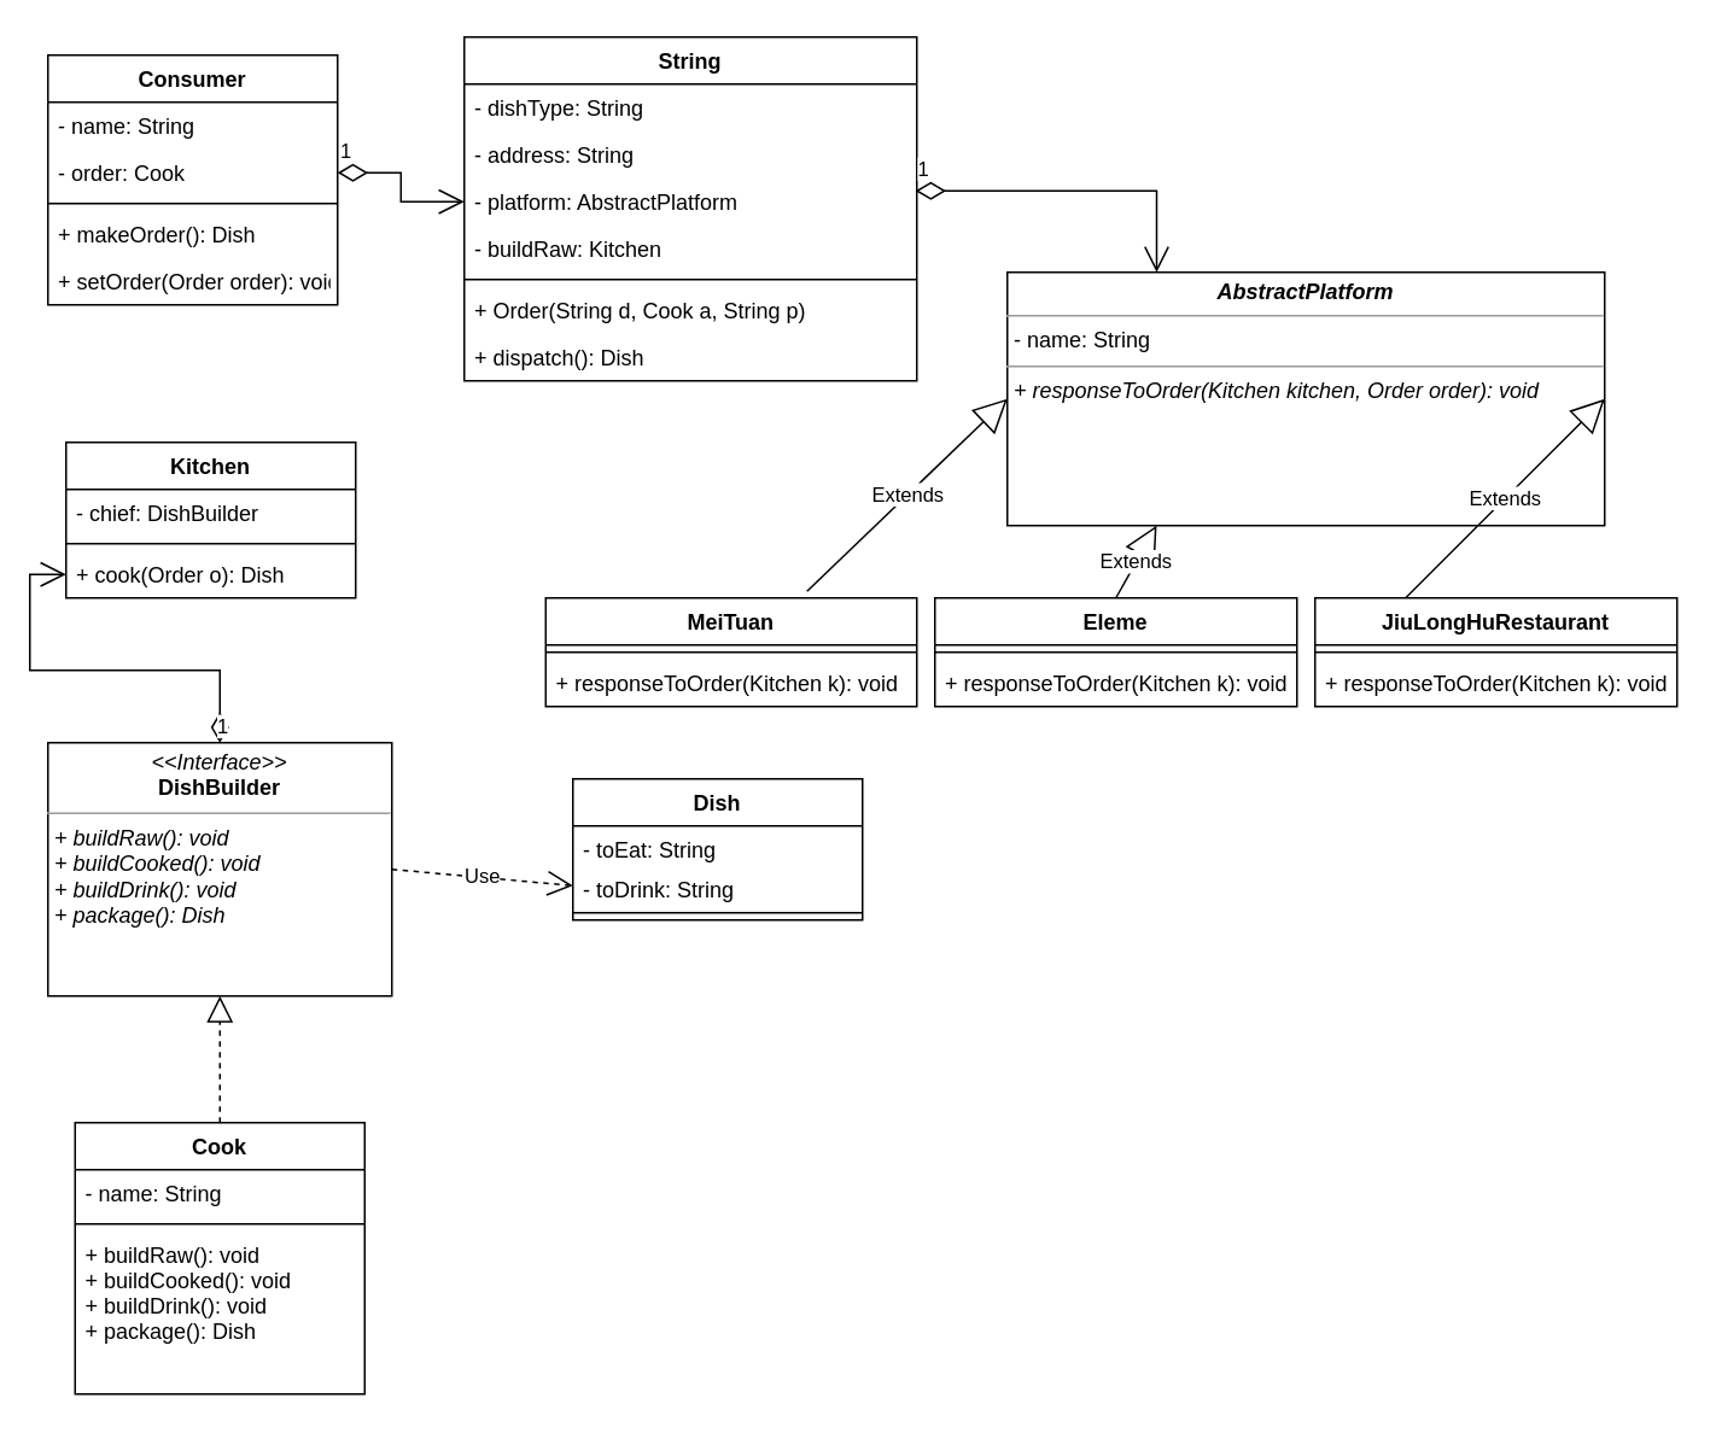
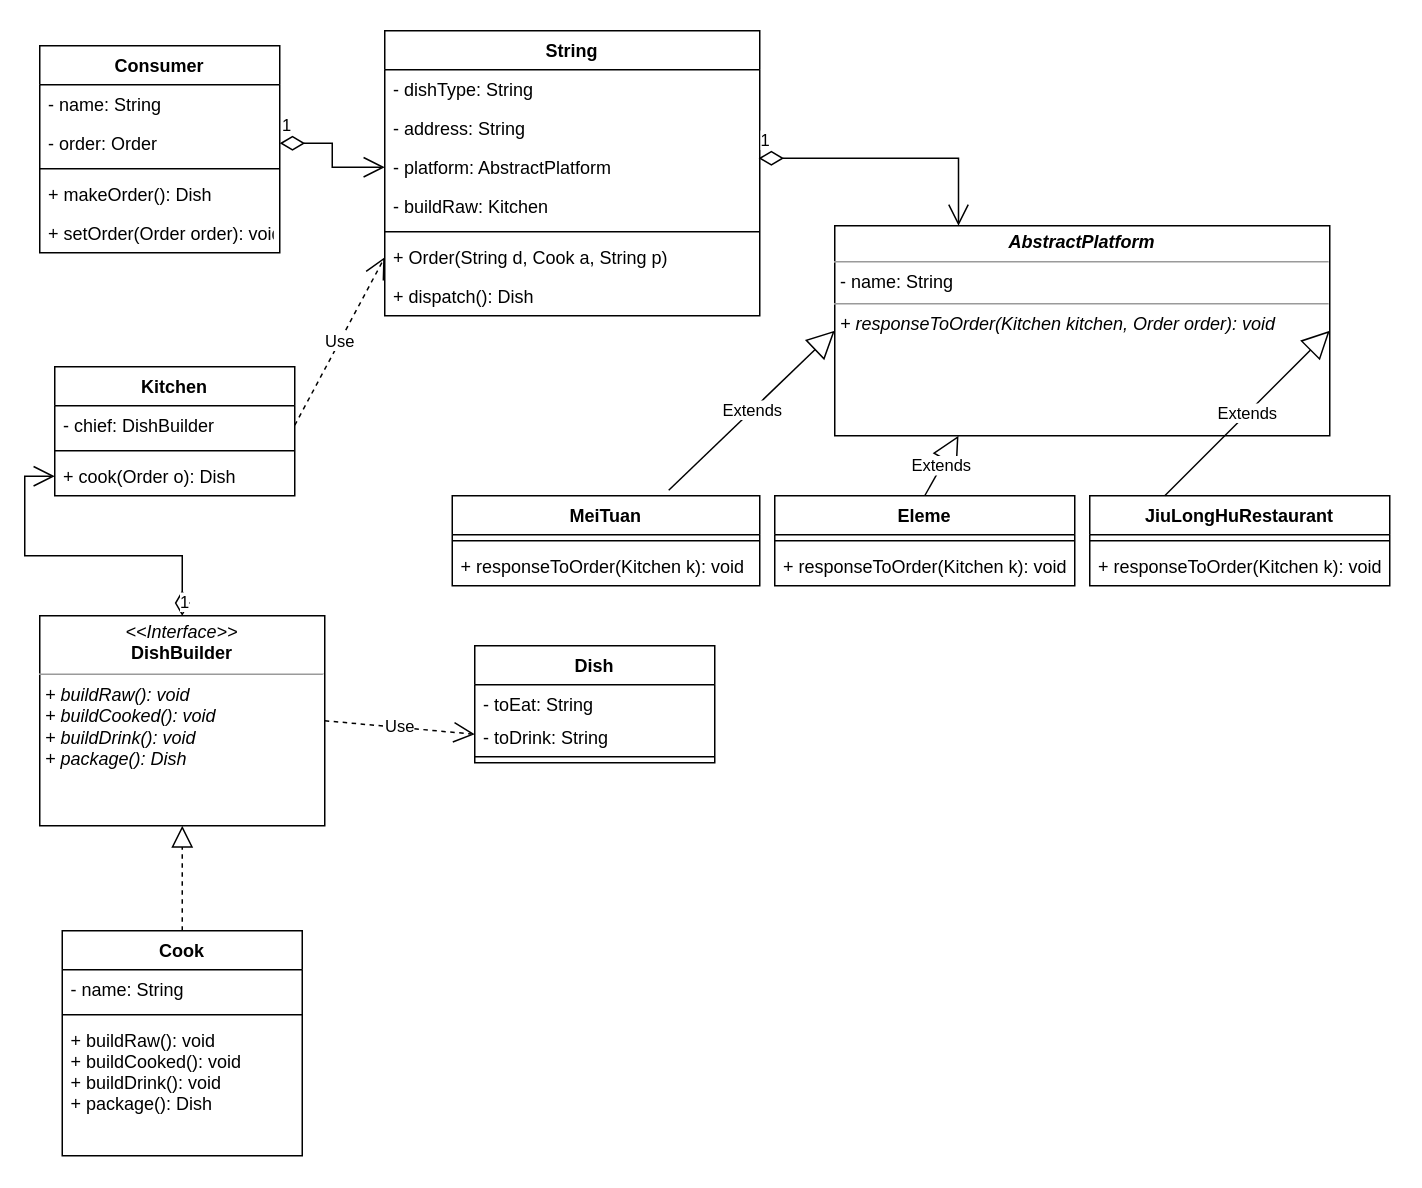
  <mxCell id="0" />
  <mxCell id="1" parent="0" />
  <mxCell id="2" value="Cook" style="swimlane;fontStyle=1;align=center;verticalAlign=top;childLayout=stackLayout;horizontal=1;startSize=26;horizontalStack=0;resizeParent=1;resizeParentMax=0;resizeLast=0;collapsible=1;marginBottom=0;" vertex="1" parent="1"><mxGeometry x="35" y="620" width="160" height="150" as="geometry" /></mxCell>
  <mxCell id="3" value="- name: String" style="text;strokeColor=none;fillColor=none;align=left;verticalAlign=top;spacingLeft=4;spacingRight=4;overflow=hidden;rotatable=0;points=[[0,0.5],[1,0.5]];portConstraint=eastwest;" vertex="1" parent="2"><mxGeometry y="26" width="160" height="26" as="geometry" /></mxCell>
  <mxCell id="4" value="" style="line;strokeWidth=1;fillColor=none;align=left;verticalAlign=middle;spacingTop=-1;spacingLeft=3;spacingRight=3;rotatable=0;labelPosition=right;points=[];portConstraint=eastwest;strokeColor=inherit;" vertex="1" parent="2"><mxGeometry y="52" width="160" height="8" as="geometry" /></mxCell>
  <mxCell id="5" value="+ buildRaw(): void&#10;+ buildCooked(): void&#10;+ buildDrink(): void&#10;+ package(): Dish" style="text;strokeColor=none;fillColor=none;align=left;verticalAlign=top;spacingLeft=4;spacingRight=4;overflow=hidden;rotatable=0;points=[[0,0.5],[1,0.5]];portConstraint=eastwest;" vertex="1" parent="2"><mxGeometry y="60" width="160" height="90" as="geometry" /></mxCell>
  <mxCell id="6" value="&lt;p style=&quot;margin:0px;margin-top:4px;text-align:center;&quot;&gt;&lt;i&gt;&amp;lt;&amp;lt;Interface&amp;gt;&amp;gt;&lt;/i&gt;&lt;br&gt;&lt;b&gt;DishBuilder&lt;/b&gt;&lt;/p&gt;&lt;hr size=&quot;1&quot;&gt;&lt;p style=&quot;margin:0px;margin-left:4px;&quot;&gt;&lt;i&gt;&lt;span style=&quot;background-color: initial;&quot;&gt;+ buildRaw(): void&lt;/span&gt;&lt;br&gt;&lt;/i&gt;&lt;/p&gt;&lt;p style=&quot;margin:0px;margin-left:4px;&quot;&gt;&lt;i&gt;+ buildCooked(): void&lt;span style=&quot;background-color: initial;&quot;&gt;&lt;br&gt;&lt;/span&gt;&lt;/i&gt;&lt;/p&gt;&lt;p style=&quot;margin:0px;margin-left:4px;&quot;&gt;&lt;i&gt;+ buildDrink(): void&lt;br&gt;&lt;/i&gt;&lt;/p&gt;&lt;p style=&quot;margin:0px;margin-left:4px;&quot;&gt;&lt;i&gt;+ package(): Dish&lt;/i&gt;&lt;br&gt;&lt;/p&gt;" style="verticalAlign=top;align=left;overflow=fill;fontSize=12;fontFamily=Helvetica;html=1;" vertex="1" parent="1"><mxGeometry x="20" y="410" width="190" height="140" as="geometry" /></mxCell>
  <mxCell id="7" value="Kitchen" style="swimlane;fontStyle=1;align=center;verticalAlign=top;childLayout=stackLayout;horizontal=1;startSize=26;horizontalStack=0;resizeParent=1;resizeParentMax=0;resizeLast=0;collapsible=1;marginBottom=0;" vertex="1" parent="1"><mxGeometry x="30" y="244" width="160" height="86" as="geometry" /></mxCell>
  <mxCell id="8" value="- chief: DishBuilder" style="text;strokeColor=none;fillColor=none;align=left;verticalAlign=top;spacingLeft=4;spacingRight=4;overflow=hidden;rotatable=0;points=[[0,0.5],[1,0.5]];portConstraint=eastwest;" vertex="1" parent="7"><mxGeometry y="26" width="160" height="26" as="geometry" /></mxCell>
  <mxCell id="9" value="" style="line;strokeWidth=1;fillColor=none;align=left;verticalAlign=middle;spacingTop=-1;spacingLeft=3;spacingRight=3;rotatable=0;labelPosition=right;points=[];portConstraint=eastwest;strokeColor=inherit;" vertex="1" parent="7"><mxGeometry y="52" width="160" height="8" as="geometry" /></mxCell>
  <mxCell id="10" value="+ cook(Order o): Dish" style="text;strokeColor=none;fillColor=none;align=left;verticalAlign=top;spacingLeft=4;spacingRight=4;overflow=hidden;rotatable=0;points=[[0,0.5],[1,0.5]];portConstraint=eastwest;" vertex="1" parent="7"><mxGeometry y="60" width="160" height="26" as="geometry" /></mxCell>
  <mxCell id="11" value="Consumer" style="swimlane;fontStyle=1;align=center;verticalAlign=top;childLayout=stackLayout;horizontal=1;startSize=26;horizontalStack=0;resizeParent=1;resizeParentMax=0;resizeLast=0;collapsible=1;marginBottom=0;" vertex="1" parent="1"><mxGeometry x="20" y="30" width="160" height="138" as="geometry" /></mxCell>
  <mxCell id="12" value="- name: String" style="text;strokeColor=none;fillColor=none;align=left;verticalAlign=top;spacingLeft=4;spacingRight=4;overflow=hidden;rotatable=0;points=[[0,0.5],[1,0.5]];portConstraint=eastwest;" vertex="1" parent="11"><mxGeometry y="26" width="160" height="26" as="geometry" /></mxCell>
- <mxCell id="13" value="- order: Cook" style="text;strokeColor=none;fillColor=none;align=left;verticalAlign=top;spacingLeft=4;spacingRight=4;overflow=hidden;rotatable=0;points=[[0,0.5],[1,0.5]];portConstraint=eastwest;" vertex="1" parent="11"><mxGeometry y="52" width="160" height="26" as="geometry" /></mxCell>
+ <mxCell id="13" value="- order: Order" style="text;strokeColor=none;fillColor=none;align=left;verticalAlign=top;spacingLeft=4;spacingRight=4;overflow=hidden;rotatable=0;points=[[0,0.5],[1,0.5]];portConstraint=eastwest;" vertex="1" parent="11"><mxGeometry y="52" width="160" height="26" as="geometry" /></mxCell>
  <mxCell id="14" value="" style="line;strokeWidth=1;fillColor=none;align=left;verticalAlign=middle;spacingTop=-1;spacingLeft=3;spacingRight=3;rotatable=0;labelPosition=right;points=[];portConstraint=eastwest;strokeColor=inherit;" vertex="1" parent="11"><mxGeometry y="78" width="160" height="8" as="geometry" /></mxCell>
  <mxCell id="15" value="+ makeOrder(): Dish" style="text;strokeColor=none;fillColor=none;align=left;verticalAlign=top;spacingLeft=4;spacingRight=4;overflow=hidden;rotatable=0;points=[[0,0.5],[1,0.5]];portConstraint=eastwest;" vertex="1" parent="11"><mxGeometry y="86" width="160" height="26" as="geometry" /></mxCell>
  <mxCell id="16" value="+ setOrder(Order order): void" style="text;strokeColor=none;fillColor=none;align=left;verticalAlign=top;spacingLeft=4;spacingRight=4;overflow=hidden;rotatable=0;points=[[0,0.5],[1,0.5]];portConstraint=eastwest;" vertex="1" parent="11"><mxGeometry y="112" width="160" height="26" as="geometry" /></mxCell>
  <mxCell id="17" value="String" style="swimlane;fontStyle=1;align=center;verticalAlign=top;childLayout=stackLayout;horizontal=1;startSize=26;horizontalStack=0;resizeParent=1;resizeParentMax=0;resizeLast=0;collapsible=1;marginBottom=0;" vertex="1" parent="1"><mxGeometry x="250" y="20" width="250" height="190" as="geometry" /></mxCell>
  <mxCell id="18" value="- dishType: String" style="text;strokeColor=none;fillColor=none;align=left;verticalAlign=top;spacingLeft=4;spacingRight=4;overflow=hidden;rotatable=0;points=[[0,0.5],[1,0.5]];portConstraint=eastwest;" vertex="1" parent="17"><mxGeometry y="26" width="250" height="26" as="geometry" /></mxCell>
  <mxCell id="19" value="- address: String" style="text;strokeColor=none;fillColor=none;align=left;verticalAlign=top;spacingLeft=4;spacingRight=4;overflow=hidden;rotatable=0;points=[[0,0.5],[1,0.5]];portConstraint=eastwest;" vertex="1" parent="17"><mxGeometry y="52" width="250" height="26" as="geometry" /></mxCell>
  <mxCell id="20" value="- platform: AbstractPlatform" style="text;strokeColor=none;fillColor=none;align=left;verticalAlign=top;spacingLeft=4;spacingRight=4;overflow=hidden;rotatable=0;points=[[0,0.5],[1,0.5]];portConstraint=eastwest;" vertex="1" parent="17"><mxGeometry y="78" width="250" height="26" as="geometry" /></mxCell>
  <mxCell id="21" value="- buildRaw: Kitchen" style="text;strokeColor=none;fillColor=none;align=left;verticalAlign=top;spacingLeft=4;spacingRight=4;overflow=hidden;rotatable=0;points=[[0,0.5],[1,0.5]];portConstraint=eastwest;" vertex="1" parent="17"><mxGeometry y="104" width="250" height="26" as="geometry" /></mxCell>
  <mxCell id="22" value="" style="line;strokeWidth=1;fillColor=none;align=left;verticalAlign=middle;spacingTop=-1;spacingLeft=3;spacingRight=3;rotatable=0;labelPosition=right;points=[];portConstraint=eastwest;strokeColor=inherit;" vertex="1" parent="17"><mxGeometry y="130" width="250" height="8" as="geometry" /></mxCell>
  <mxCell id="23" value="+ Order(String d, Cook a, String p)" style="text;strokeColor=none;fillColor=none;align=left;verticalAlign=top;spacingLeft=4;spacingRight=4;overflow=hidden;rotatable=0;points=[[0,0.5],[1,0.5]];portConstraint=eastwest;" vertex="1" parent="17"><mxGeometry y="138" width="250" height="26" as="geometry" /></mxCell>
  <mxCell id="24" value="+ dispatch(): Dish" style="text;strokeColor=none;fillColor=none;align=left;verticalAlign=top;spacingLeft=4;spacingRight=4;overflow=hidden;rotatable=0;points=[[0,0.5],[1,0.5]];portConstraint=eastwest;" vertex="1" parent="17"><mxGeometry y="164" width="250" height="26" as="geometry" /></mxCell>
  <mxCell id="25" value="&lt;p style=&quot;margin:0px;margin-top:4px;text-align:center;&quot;&gt;&lt;b&gt;&lt;i&gt;AbstractPlatform&lt;/i&gt;&lt;/b&gt;&lt;/p&gt;&lt;hr size=&quot;1&quot;&gt;&lt;p style=&quot;margin:0px;margin-left:4px;&quot;&gt;- name: String&lt;/p&gt;&lt;hr size=&quot;1&quot;&gt;&lt;p style=&quot;margin:0px;margin-left:4px;&quot;&gt;&lt;i&gt;+ responseToOrder(Kitchen kitchen, Order order): void&lt;/i&gt;&lt;/p&gt;" style="verticalAlign=top;align=left;overflow=fill;fontSize=12;fontFamily=Helvetica;html=1;" vertex="1" parent="1"><mxGeometry x="550" y="150" width="330" height="140" as="geometry" /></mxCell>
  <mxCell id="26" value="MeiTuan" style="swimlane;fontStyle=1;align=center;verticalAlign=top;childLayout=stackLayout;horizontal=1;startSize=26;horizontalStack=0;resizeParent=1;resizeParentMax=0;resizeLast=0;collapsible=1;marginBottom=0;" vertex="1" parent="1"><mxGeometry x="295" y="330" width="205" height="60" as="geometry" /></mxCell>
  <mxCell id="27" value="" style="line;strokeWidth=1;fillColor=none;align=left;verticalAlign=middle;spacingTop=-1;spacingLeft=3;spacingRight=3;rotatable=0;labelPosition=right;points=[];portConstraint=eastwest;strokeColor=inherit;" vertex="1" parent="26"><mxGeometry y="26" width="205" height="8" as="geometry" /></mxCell>
  <mxCell id="28" value="+ responseToOrder(Kitchen k): void" style="text;strokeColor=none;fillColor=none;align=left;verticalAlign=top;spacingLeft=4;spacingRight=4;overflow=hidden;rotatable=0;points=[[0,0.5],[1,0.5]];portConstraint=eastwest;fontStyle=0" vertex="1" parent="26"><mxGeometry y="34" width="205" height="26" as="geometry" /></mxCell>
  <mxCell id="29" value="Eleme" style="swimlane;fontStyle=1;align=center;verticalAlign=top;childLayout=stackLayout;horizontal=1;startSize=26;horizontalStack=0;resizeParent=1;resizeParentMax=0;resizeLast=0;collapsible=1;marginBottom=0;" vertex="1" parent="1"><mxGeometry x="510" y="330" width="200" height="60" as="geometry" /></mxCell>
  <mxCell id="30" value="" style="line;strokeWidth=1;fillColor=none;align=left;verticalAlign=middle;spacingTop=-1;spacingLeft=3;spacingRight=3;rotatable=0;labelPosition=right;points=[];portConstraint=eastwest;strokeColor=inherit;" vertex="1" parent="29"><mxGeometry y="26" width="200" height="8" as="geometry" /></mxCell>
  <mxCell id="31" value="+ responseToOrder(Kitchen k): void" style="text;strokeColor=none;fillColor=none;align=left;verticalAlign=top;spacingLeft=4;spacingRight=4;overflow=hidden;rotatable=0;points=[[0,0.5],[1,0.5]];portConstraint=eastwest;" vertex="1" parent="29"><mxGeometry y="34" width="200" height="26" as="geometry" /></mxCell>
  <mxCell id="32" value="JiuLongHuRestaurant" style="swimlane;fontStyle=1;align=center;verticalAlign=top;childLayout=stackLayout;horizontal=1;startSize=26;horizontalStack=0;resizeParent=1;resizeParentMax=0;resizeLast=0;collapsible=1;marginBottom=0;" vertex="1" parent="1"><mxGeometry x="720" y="330" width="200" height="60" as="geometry" /></mxCell>
  <mxCell id="33" value="" style="line;strokeWidth=1;fillColor=none;align=left;verticalAlign=middle;spacingTop=-1;spacingLeft=3;spacingRight=3;rotatable=0;labelPosition=right;points=[];portConstraint=eastwest;strokeColor=inherit;" vertex="1" parent="32"><mxGeometry y="26" width="200" height="8" as="geometry" /></mxCell>
  <mxCell id="34" value="+ responseToOrder(Kitchen k): void" style="text;strokeColor=none;fillColor=none;align=left;verticalAlign=top;spacingLeft=4;spacingRight=4;overflow=hidden;rotatable=0;points=[[0,0.5],[1,0.5]];portConstraint=eastwest;" vertex="1" parent="32"><mxGeometry y="34" width="200" height="26" as="geometry" /></mxCell>
  <mxCell id="35" value="Extends" style="endArrow=block;endSize=16;endFill=0;html=1;rounded=0;entryX=1;entryY=0.5;entryDx=0;entryDy=0;exitX=0.25;exitY=0;exitDx=0;exitDy=0;" edge="1" parent="1" source="32" target="25"><mxGeometry width="160" relative="1" as="geometry"><mxPoint x="680" y="312.5" as="sourcePoint" /><mxPoint x="840" y="312.5" as="targetPoint" /></mxGeometry></mxCell>
  <mxCell id="36" value="Extends" style="endArrow=block;endSize=16;endFill=0;html=1;rounded=0;entryX=0.25;entryY=1;entryDx=0;entryDy=0;exitX=0.5;exitY=0;exitDx=0;exitDy=0;" edge="1" parent="1" source="29" target="25"><mxGeometry width="160" relative="1" as="geometry"><mxPoint x="440" y="300" as="sourcePoint" /><mxPoint x="600" y="300" as="targetPoint" /></mxGeometry></mxCell>
  <mxCell id="37" value="Extends" style="endArrow=block;endSize=16;endFill=0;html=1;rounded=0;exitX=0.704;exitY=-0.061;exitDx=0;exitDy=0;exitPerimeter=0;entryX=0;entryY=0.5;entryDx=0;entryDy=0;" edge="1" parent="1" source="26" target="25"><mxGeometry width="160" relative="1" as="geometry"><mxPoint x="260" y="360" as="sourcePoint" /><mxPoint x="420" y="360" as="targetPoint" /></mxGeometry></mxCell>
  <mxCell id="38" value="Dish" style="swimlane;fontStyle=1;align=center;verticalAlign=top;childLayout=stackLayout;horizontal=1;startSize=26;horizontalStack=0;resizeParent=1;resizeParentMax=0;resizeLast=0;collapsible=1;marginBottom=0;" vertex="1" parent="1"><mxGeometry x="310" y="430" width="160" height="78" as="geometry" /></mxCell>
  <mxCell id="39" value="- toEat: String" style="text;strokeColor=none;fillColor=none;align=left;verticalAlign=top;spacingLeft=4;spacingRight=4;overflow=hidden;rotatable=0;points=[[0,0.5],[1,0.5]];portConstraint=eastwest;" vertex="1" parent="38"><mxGeometry y="26" width="160" height="22" as="geometry" /></mxCell>
  <mxCell id="40" value="- toDrink: String" style="text;strokeColor=none;fillColor=none;align=left;verticalAlign=top;spacingLeft=4;spacingRight=4;overflow=hidden;rotatable=0;points=[[0,0.5],[1,0.5]];portConstraint=eastwest;" vertex="1" parent="38"><mxGeometry y="48" width="160" height="22" as="geometry" /></mxCell>
  <mxCell id="41" value="" style="line;strokeWidth=1;fillColor=none;align=left;verticalAlign=middle;spacingTop=-1;spacingLeft=3;spacingRight=3;rotatable=0;labelPosition=right;points=[];portConstraint=eastwest;strokeColor=inherit;" vertex="1" parent="38"><mxGeometry y="70" width="160" height="8" as="geometry" /></mxCell>
  <mxCell id="42" value="" style="endArrow=block;dashed=1;endFill=0;endSize=12;html=1;rounded=0;exitX=0.5;exitY=0;exitDx=0;exitDy=0;entryX=0.5;entryY=1;entryDx=0;entryDy=0;" edge="1" parent="1" source="2" target="6"><mxGeometry width="160" relative="1" as="geometry"><mxPoint x="300" y="350" as="sourcePoint" /><mxPoint x="460" y="350" as="targetPoint" /></mxGeometry></mxCell>
  <mxCell id="43" value="1" style="endArrow=open;html=1;endSize=12;startArrow=diamondThin;startSize=14;startFill=0;edgeStyle=orthogonalEdgeStyle;align=left;verticalAlign=bottom;rounded=0;exitX=0.5;exitY=0;exitDx=0;exitDy=0;entryX=0;entryY=0.5;entryDx=0;entryDy=0;" edge="1" parent="1" source="6" target="10"><mxGeometry x="-1" y="3" relative="1" as="geometry"><mxPoint x="300" y="350" as="sourcePoint" /><mxPoint x="110" y="380" as="targetPoint" /></mxGeometry></mxCell>
  <mxCell id="44" value="1" style="endArrow=open;html=1;endSize=12;startArrow=diamondThin;startSize=14;startFill=0;edgeStyle=orthogonalEdgeStyle;align=left;verticalAlign=bottom;rounded=0;exitX=1;exitY=0.5;exitDx=0;exitDy=0;entryX=0;entryY=0.5;entryDx=0;entryDy=0;" edge="1" parent="1" source="13" target="20"><mxGeometry x="-1" y="3" relative="1" as="geometry"><mxPoint x="300" y="350" as="sourcePoint" /><mxPoint x="460" y="350" as="targetPoint" /></mxGeometry></mxCell>
  <mxCell id="45" value="Use" style="endArrow=open;endSize=12;dashed=1;html=1;rounded=0;exitX=1;exitY=0.5;exitDx=0;exitDy=0;entryX=0;entryY=0.5;entryDx=0;entryDy=0;" edge="1" parent="1" source="6" target="40"><mxGeometry width="160" relative="1" as="geometry"><mxPoint x="300" y="350" as="sourcePoint" /><mxPoint x="460" y="350" as="targetPoint" /></mxGeometry></mxCell>
  <mxCell id="46" value="1" style="endArrow=open;html=1;endSize=12;startArrow=diamondThin;startSize=14;startFill=0;edgeStyle=orthogonalEdgeStyle;align=left;verticalAlign=bottom;rounded=0;exitX=0.997;exitY=0.269;exitDx=0;exitDy=0;exitPerimeter=0;entryX=0.25;entryY=0;entryDx=0;entryDy=0;" edge="1" parent="1" source="20" target="25"><mxGeometry x="-1" y="3" relative="1" as="geometry"><mxPoint x="300" y="350" as="sourcePoint" /><mxPoint x="460" y="350" as="targetPoint" /></mxGeometry></mxCell>
+ <mxCell id="47" value="Use" style="endArrow=open;endSize=12;dashed=1;html=1;rounded=0;exitX=1;exitY=0.5;exitDx=0;exitDy=0;entryX=0;entryY=0.5;entryDx=0;entryDy=0;" edge="1" parent="1" source="8" target="23"><mxGeometry width="160" relative="1" as="geometry"><mxPoint x="250" y="260" as="sourcePoint" /><mxPoint x="460" y="350" as="targetPoint" /></mxGeometry></mxCell>
